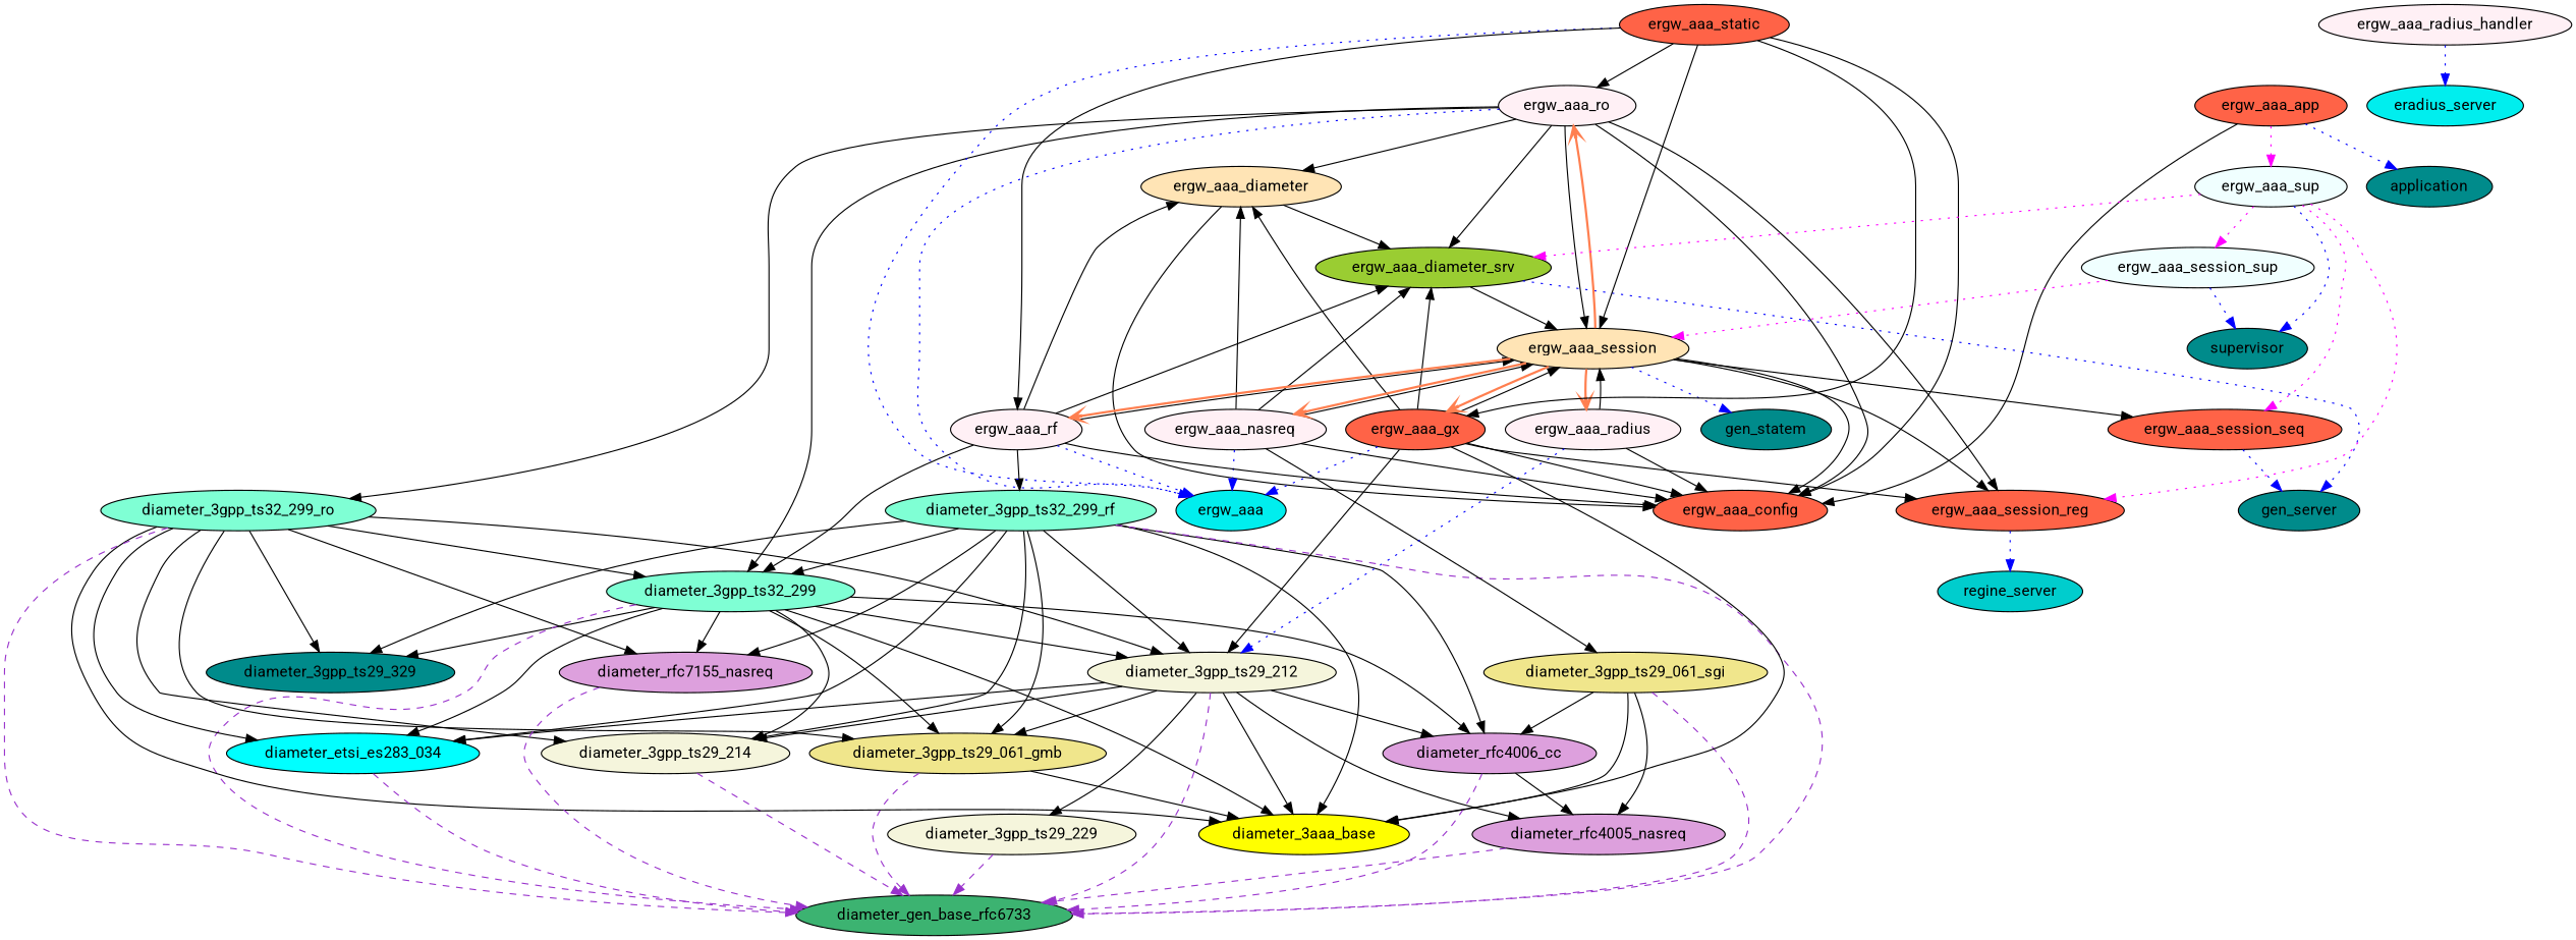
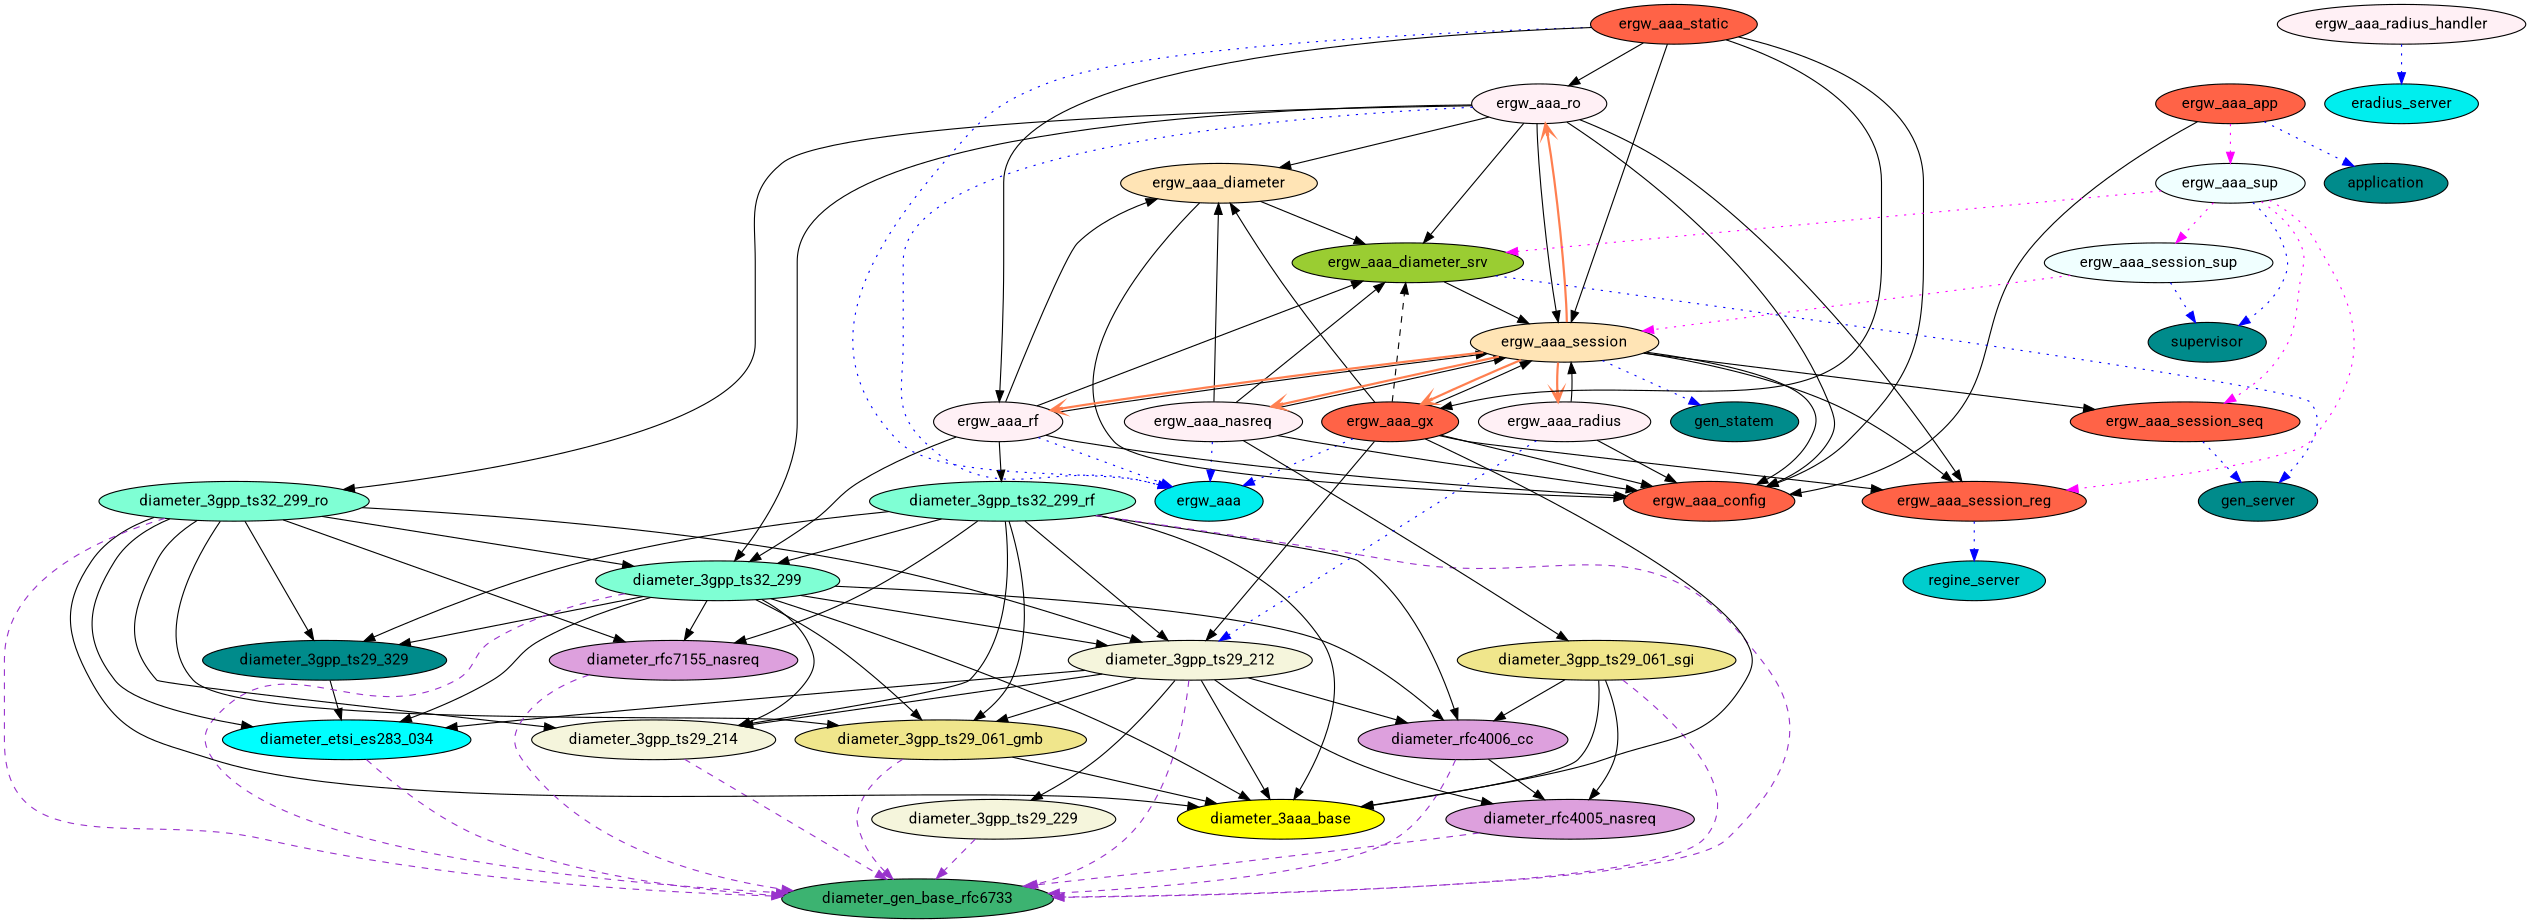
  digraph {
    fontname=Roboto
    node [fillcolor=tomato fontname=Roboto shape=oval style=filled]
    edge [fontname=Roboto]
    n1 [fillcolor=yellow label=diameter_3aaa_base]
    diameter_3gpp_ts29_061_gmb [fillcolor=khaki]
    diameter_3gpp_ts29_061_sgi [fillcolor=khaki]
    diameter_3gpp_ts29_212 [fillcolor=beige]
    diameter_3gpp_ts29_214 [fillcolor=beige]
    diameter_3gpp_ts29_229 [fillcolor=beige]
    diameter_3gpp_ts29_329 [fillcolor=cyan4]
    diameter_3gpp_ts32_299 [fillcolor=aquamarine]
    diameter_3gpp_ts32_299_rf [fillcolor=aquamarine]
    diameter_3gpp_ts32_299_ro [fillcolor=aquamarine]
    diameter_etsi_es283_034 [fillcolor=cyan]
    diameter_rfc4005_nasreq [fillcolor=plum]
    diameter_rfc4006_cc [fillcolor=plum]
    diameter_rfc7155_nasreq [fillcolor=plum]
    ergw_aaa_app
    ergw_aaa_config
    ergw_aaa_diameter [fillcolor=moccasin]
    ergw_aaa_diameter_srv [fillcolor=yellowgreen]
    ergw_aaa [fillcolor=cyan2]
    ergw_aaa_gx
    ergw_aaa_nasreq [fillcolor=lavenderblush]
    ergw_aaa_radius [fillcolor=lavenderblush]
    ergw_aaa_radius_handler [fillcolor=lavenderblush]
    ergw_aaa_rf [fillcolor=lavenderblush]
    ergw_aaa_ro [fillcolor=lavenderblush]
    ergw_aaa_session [fillcolor=moccasin]
    ergw_aaa_session_reg
    ergw_aaa_session_seq
    ergw_aaa_session_sup [fillcolor=azure]
    ergw_aaa_static
    ergw_aaa_sup [fillcolor=azure]
    diameter_gen_base_rfc6733 [fillcolor=mediumseagreen]
    eradius_server [fillcolor=cyan2]
    regine_server [fillcolor=cyan3]
    application [fillcolor=cyan4]
    supervisor [fillcolor=cyan4]
    gen_server [fillcolor=cyan4]
    gen_statem [fillcolor=cyan4]
    subgraph sub_1 {
      n1
      diameter_3gpp_ts29_061_gmb
      diameter_3gpp_ts29_061_sgi
      diameter_3gpp_ts29_212
      diameter_3gpp_ts29_214
      diameter_3gpp_ts29_229
      diameter_3gpp_ts29_329
      diameter_3gpp_ts32_299
      diameter_3gpp_ts32_299_rf
      diameter_3gpp_ts32_299_ro
      diameter_etsi_es283_034
      diameter_rfc4005_nasreq
      diameter_rfc4006_cc
      diameter_rfc7155_nasreq
      ergw_aaa_app
      ergw_aaa_config
      ergw_aaa_diameter
      ergw_aaa_diameter_srv
      ergw_aaa
      ergw_aaa_gx
      ergw_aaa_nasreq
      ergw_aaa_radius
      ergw_aaa_radius_handler
      ergw_aaa_rf
      ergw_aaa_ro
      ergw_aaa_session
      ergw_aaa_session_reg
      ergw_aaa_session_seq
      ergw_aaa_session_sup
      ergw_aaa_static
      ergw_aaa_sup
      diameter_gen_base_rfc6733
      eradius_server
      regine_server
      application
      supervisor
      gen_server
      gen_statem
    }
    diameter_3gpp_ts29_061_gmb -> n1
    diameter_3gpp_ts29_061_gmb -> diameter_gen_base_rfc6733 [color=darkorchid style=dashed]
    diameter_3gpp_ts29_061_sgi -> n1
    diameter_3gpp_ts29_061_sgi -> diameter_rfc4005_nasreq
    diameter_3gpp_ts29_061_sgi -> diameter_rfc4006_cc
    diameter_3gpp_ts29_061_sgi -> diameter_gen_base_rfc6733 [color=darkorchid style=dashed]
    diameter_3gpp_ts29_212 -> n1
    diameter_3gpp_ts29_212 -> diameter_3gpp_ts29_061_gmb
    diameter_3gpp_ts29_212 -> diameter_3gpp_ts29_214
    diameter_3gpp_ts29_212 -> diameter_3gpp_ts29_229
    diameter_3gpp_ts29_212 -> diameter_etsi_es283_034
    diameter_3gpp_ts29_212 -> diameter_rfc4005_nasreq
    diameter_3gpp_ts29_212 -> diameter_rfc4006_cc
    diameter_3gpp_ts29_212 -> diameter_gen_base_rfc6733 [color=darkorchid style=dashed]
    diameter_3gpp_ts29_214 -> diameter_gen_base_rfc6733 [color=darkorchid style=dashed]
    diameter_3gpp_ts29_229 -> diameter_gen_base_rfc6733 [color=darkorchid style=dashed]
    diameter_3gpp_ts32_299 -> n1
    diameter_3gpp_ts32_299 -> diameter_3gpp_ts29_061_gmb
    diameter_3gpp_ts32_299 -> diameter_3gpp_ts29_212
    diameter_3gpp_ts32_299 -> diameter_3gpp_ts29_214
    diameter_3gpp_ts32_299 -> diameter_3gpp_ts29_329
    diameter_3gpp_ts32_299 -> diameter_etsi_es283_034
    diameter_3gpp_ts32_299 -> diameter_rfc4006_cc
    diameter_3gpp_ts32_299 -> diameter_rfc7155_nasreq
    diameter_3gpp_ts32_299 -> diameter_gen_base_rfc6733 [color=darkorchid style=dashed]
    diameter_3gpp_ts32_299_rf -> n1
    diameter_3gpp_ts32_299_rf -> diameter_3gpp_ts29_061_gmb
    diameter_3gpp_ts32_299_rf -> diameter_3gpp_ts29_212
    diameter_3gpp_ts32_299_rf -> diameter_3gpp_ts29_214
    diameter_3gpp_ts32_299_rf -> diameter_3gpp_ts29_329
    diameter_3gpp_ts32_299_rf -> diameter_3gpp_ts32_299
-   diameter_3gpp_ts32_299_rf -> diameter_etsi_es283_034
+   diameter_3gpp_ts29_329 -> diameter_etsi_es283_034
    diameter_3gpp_ts32_299_rf -> diameter_rfc4006_cc
    diameter_3gpp_ts32_299_rf -> diameter_rfc7155_nasreq
    diameter_3gpp_ts32_299_rf -> diameter_gen_base_rfc6733 [color=darkorchid style=dashed]
    diameter_3gpp_ts32_299_ro -> n1
    diameter_3gpp_ts32_299_ro -> diameter_3gpp_ts29_061_gmb
    diameter_3gpp_ts32_299_ro -> diameter_3gpp_ts29_212
    diameter_3gpp_ts32_299_ro -> diameter_3gpp_ts29_214
    diameter_3gpp_ts32_299_ro -> diameter_3gpp_ts29_329
    diameter_3gpp_ts32_299_ro -> diameter_3gpp_ts32_299
    diameter_3gpp_ts32_299_ro -> diameter_etsi_es283_034
    diameter_3gpp_ts32_299_ro -> diameter_rfc7155_nasreq
    diameter_3gpp_ts32_299_ro -> diameter_gen_base_rfc6733 [color=darkorchid style=dashed]
    diameter_etsi_es283_034 -> diameter_gen_base_rfc6733 [color=darkorchid style=dashed]
    diameter_rfc4005_nasreq -> diameter_gen_base_rfc6733 [color=darkorchid style=dashed]
    diameter_rfc4006_cc -> diameter_rfc4005_nasreq
    diameter_rfc4006_cc -> diameter_gen_base_rfc6733 [color=darkorchid style=dashed]
    diameter_rfc7155_nasreq -> diameter_gen_base_rfc6733 [color=darkorchid style=dashed]
    ergw_aaa_app -> ergw_aaa_config
    ergw_aaa_app -> ergw_aaa_sup [color=magenta style=dotted]
    ergw_aaa_app -> application [color=blue style=dotted]
    ergw_aaa_diameter -> ergw_aaa_config
    ergw_aaa_diameter -> ergw_aaa_diameter_srv
    ergw_aaa_diameter_srv -> ergw_aaa_session
    ergw_aaa_diameter_srv -> gen_server [color=blue style=dotted]
    ergw_aaa_gx -> n1
    ergw_aaa_gx -> diameter_3gpp_ts29_212
    ergw_aaa_gx -> ergw_aaa_config
    ergw_aaa_gx -> ergw_aaa_diameter
-   ergw_aaa_gx -> ergw_aaa_diameter_srv
+   ergw_aaa_gx -> ergw_aaa_diameter_srv [style=dashed]
    ergw_aaa_gx -> ergw_aaa [color=blue style=dotted]
    ergw_aaa_gx -> ergw_aaa_session
    ergw_aaa_gx -> ergw_aaa_session_reg
    ergw_aaa_nasreq -> diameter_3gpp_ts29_061_sgi
    ergw_aaa_nasreq -> ergw_aaa_config
    ergw_aaa_nasreq -> ergw_aaa_diameter
    ergw_aaa_nasreq -> ergw_aaa_diameter_srv
    ergw_aaa_nasreq -> ergw_aaa [color=blue style=dotted]
    ergw_aaa_nasreq -> ergw_aaa_session
    ergw_aaa_radius -> diameter_3gpp_ts29_212 [color=blue style=dotted]
    ergw_aaa_radius -> ergw_aaa_config
    ergw_aaa_radius -> ergw_aaa_session
    ergw_aaa_radius_handler -> eradius_server [color=blue style=dotted]
    ergw_aaa_rf -> diameter_3gpp_ts32_299
    ergw_aaa_rf -> diameter_3gpp_ts32_299_rf
    ergw_aaa_rf -> ergw_aaa_config
    ergw_aaa_rf -> ergw_aaa_diameter
    ergw_aaa_rf -> ergw_aaa_diameter_srv
    ergw_aaa_rf -> ergw_aaa [color=blue style=dotted]
    ergw_aaa_rf -> ergw_aaa_session
    ergw_aaa_ro -> diameter_3gpp_ts32_299
    ergw_aaa_ro -> diameter_3gpp_ts32_299_ro
    ergw_aaa_ro -> ergw_aaa_config
    ergw_aaa_ro -> ergw_aaa_diameter
    ergw_aaa_ro -> ergw_aaa_diameter_srv
    ergw_aaa_ro -> ergw_aaa [color=blue style=dotted]
    ergw_aaa_ro -> ergw_aaa_session
    ergw_aaa_ro -> ergw_aaa_session_reg
    ergw_aaa_session -> ergw_aaa_config
    ergw_aaa_session -> ergw_aaa_gx [arrowhead=vee color=coral style=bold]
    ergw_aaa_session -> ergw_aaa_nasreq [arrowhead=vee color=coral style=bold]
    ergw_aaa_session -> ergw_aaa_radius [arrowhead=vee color=coral style=bold]
    ergw_aaa_session -> ergw_aaa_rf [arrowhead=vee color=coral style=bold]
    ergw_aaa_session -> ergw_aaa_ro [arrowhead=vee color=coral style=bold]
    ergw_aaa_session -> ergw_aaa_session_reg
    ergw_aaa_session -> ergw_aaa_session_seq
    ergw_aaa_session -> gen_statem [color=blue style=dotted]
    ergw_aaa_session_reg -> regine_server [color=blue style=dotted]
    ergw_aaa_session_seq -> gen_server [color=blue style=dotted]
    ergw_aaa_session_sup -> ergw_aaa_session [color=magenta style=dotted]
    ergw_aaa_session_sup -> supervisor [color=blue style=dotted]
    ergw_aaa_static -> ergw_aaa_config
    ergw_aaa_static -> ergw_aaa [color=blue style=dotted]
    ergw_aaa_static -> ergw_aaa_gx
    ergw_aaa_static -> ergw_aaa_rf
    ergw_aaa_static -> ergw_aaa_ro
    ergw_aaa_static -> ergw_aaa_session
    ergw_aaa_sup -> ergw_aaa_diameter_srv [color=magenta style=dotted]
    ergw_aaa_sup -> ergw_aaa_session_reg [color=magenta style=dotted]
    ergw_aaa_sup -> ergw_aaa_session_seq [color=magenta style=dotted]
    ergw_aaa_sup -> ergw_aaa_session_sup [color=magenta style=dotted]
    ergw_aaa_sup -> supervisor [color=blue style=dotted]
  }
